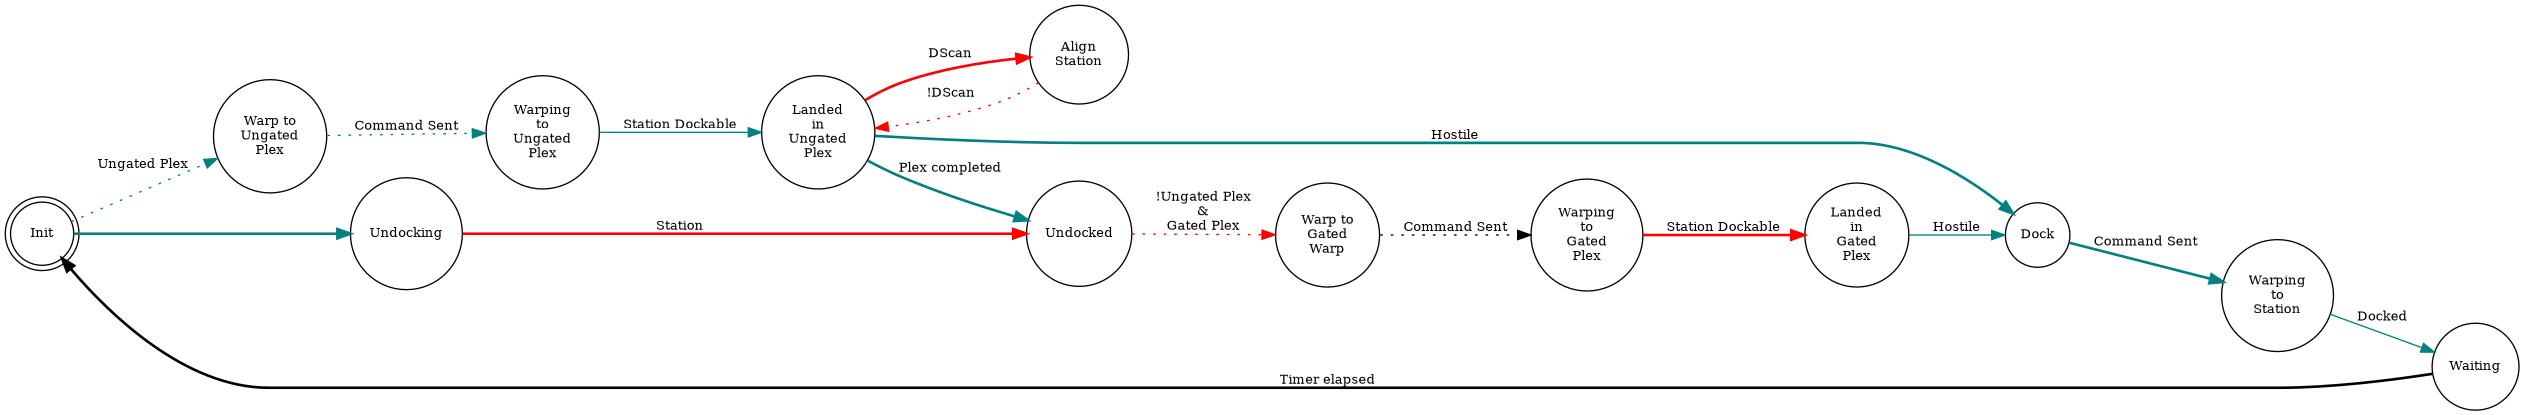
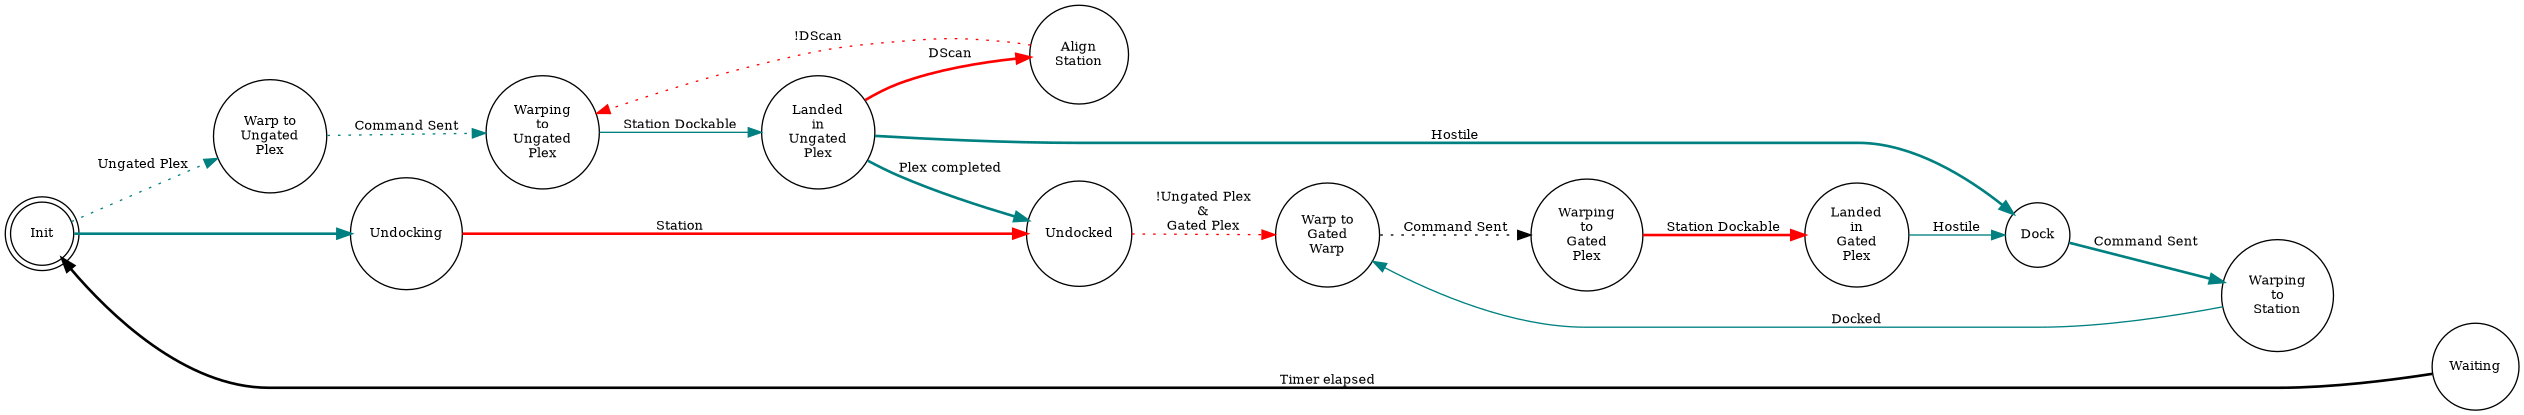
  digraph {
    rankdir=LR
    node [fontsize=10 shape=circle]
    edge [color=teal style=bold fontsize=10]
    n1 [label=Init shape=doublecircle]
    n2 [label=Undocking]
    n3 [label="Warp to\nUngated\nPlex"]
    n4 [label=Undocked]
    n5 [label="Warp to\nGated\nWarp"]
    n6 [label="Warping\nto\nUngated\nPlex"]
    n7 [label="Warping\nto\nGated\nPlex"]
    n8 [label="Landed\nin\nUngated\nPlex"]
    n9 [label="Align\nStation"]
    n10 [label=Dock]
    n11 [label="Warping\nto\nStation"]
    n12 [label="Landed\nin\nGated\nPlex"]
    n13 [label=Waiting]
    n1 -> n2 [fontsize=""]
    n1 -> n3 [label="Ungated Plex" style=dotted]
    n2 -> n4 [color=red label=Station]
    n3 -> n6 [label="Command Sent" style=dotted]
    n4 -> n5 [color=red label="!Ungated Plex\n&\nGated Plex" style=dotted]
    n5 -> n7 [color=black label="Command Sent" style=dotted]
    n6 -> n8 [label="Station Dockable" style=solid]
    n7 -> n12 [color=red label="Station Dockable"]
    n8 -> n4 [label="Plex completed"]
    n8 -> n9 [color=red label=DScan]
    n8 -> n10 [label=Hostile]
-   n9 -> n8 [color=red label="!DScan" style=dotted]
+   n9 -> n6 [color=red label="!DScan" style=dotted]
    n10 -> n11 [label="Command Sent"]
-   n11 -> n13 [label=Docked style=solid]
+   n11 -> n5 [label=Docked style=solid]
    n12 -> n10 [label=Hostile style=solid]
    n13 -> n1 [color=black label="Timer elapsed"]
  }
